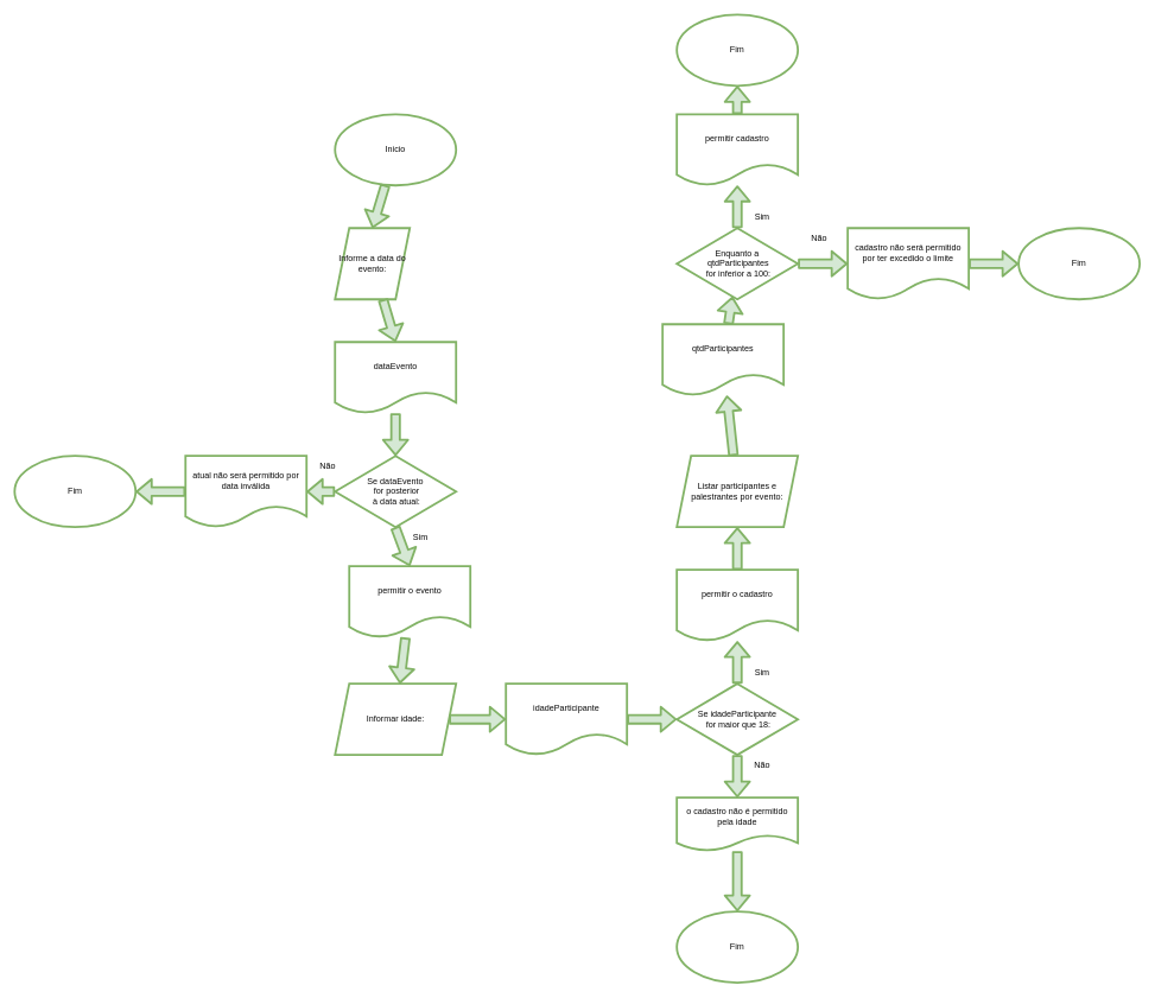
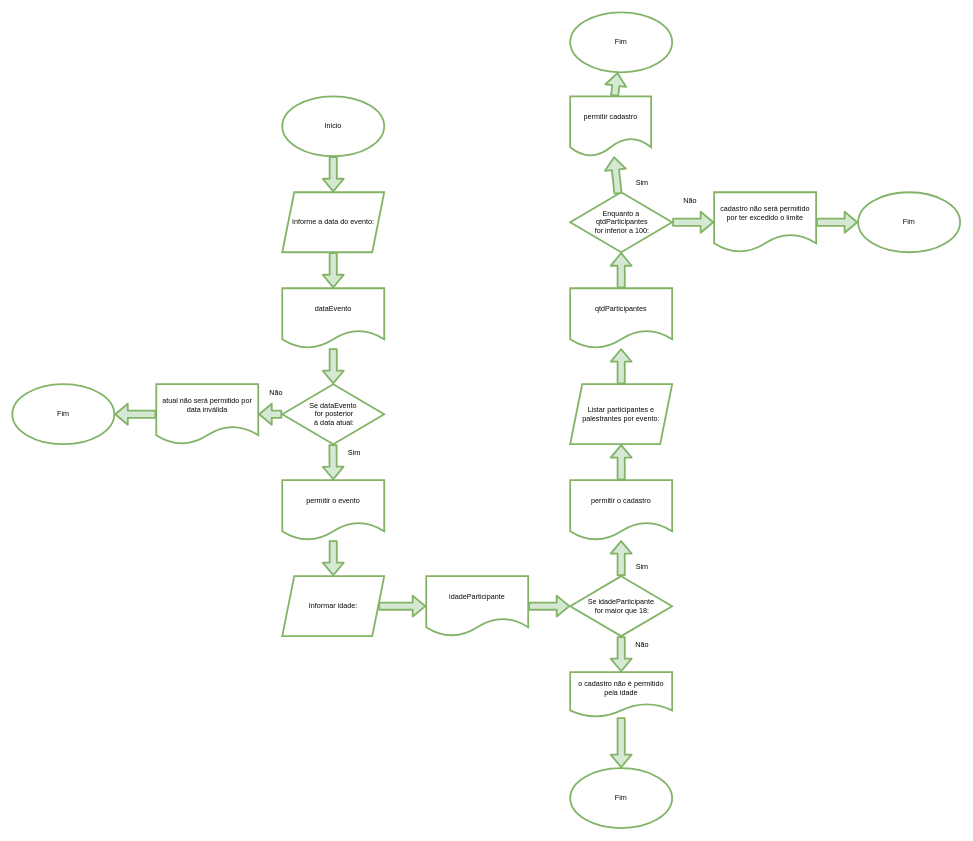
  <mxCell id="0" />
  <mxCell id="1" parent="0" />
  <mxCell id="2" value="Inicio" style="ellipse;whiteSpace=wrap;html=1;rounded=0;fillColor=default;strokeColor=#82b366;fontFamily=Helvetica;fontColor=#0A0A0A;labelBackgroundColor=none;labelBorderColor=none;gradientColor=#ffffff;strokeWidth=3;" parent="1" vertex="1"><mxGeometry x="470" y="160" width="170" height="100" as="geometry" /></mxCell>
- <mxCell id="3" value="Informe a data do evento:" style="shape=parallelogram;perimeter=parallelogramPerimeter;whiteSpace=wrap;html=1;fixedSize=1;rounded=0;fillColor=default;strokeColor=#82b366;fontFamily=Helvetica;fontColor=#0A0A0A;labelBackgroundColor=none;labelBorderColor=none;gradientColor=#ffffff;strokeWidth=3;" parent="1" vertex="1"><mxGeometry x="470" y="320" width="105" height="100" as="geometry" /></mxCell>
+ <mxCell id="3" value="Informe a data do evento:" style="shape=parallelogram;perimeter=parallelogramPerimeter;whiteSpace=wrap;html=1;fixedSize=1;rounded=0;fillColor=default;strokeColor=#82b366;fontFamily=Helvetica;fontColor=#0A0A0A;labelBackgroundColor=none;labelBorderColor=none;gradientColor=#ffffff;strokeWidth=3;" parent="1" vertex="1"><mxGeometry x="470" y="320" width="170" height="100" as="geometry" /></mxCell>
  <mxCell id="4" value="dataEvento" style="shape=document;whiteSpace=wrap;html=1;boundedLbl=1;rounded=0;fillColor=default;strokeColor=#82b366;fontFamily=Helvetica;fontColor=#0A0A0A;labelBackgroundColor=none;labelBorderColor=none;gradientColor=#ffffff;strokeWidth=3;" parent="1" vertex="1"><mxGeometry x="470" y="480" width="170" height="100" as="geometry" /></mxCell>
  <mxCell id="5" value="Se dataEvento&lt;br&gt;&amp;nbsp;for posterior&lt;br&gt;&amp;nbsp;à data atual:" style="rhombus;whiteSpace=wrap;html=1;rounded=0;fillColor=default;strokeColor=#82b366;fontFamily=Helvetica;fontColor=#0A0A0A;labelBackgroundColor=none;labelBorderColor=none;gradientColor=#ffffff;strokeWidth=3;" parent="1" vertex="1"><mxGeometry x="470" y="640" width="170" height="100" as="geometry" /></mxCell>
  <mxCell id="6" value="permitir o cadastro" style="shape=document;whiteSpace=wrap;html=1;boundedLbl=1;rounded=0;fillColor=default;strokeColor=#82b366;fontFamily=Helvetica;fontColor=#0A0A0A;labelBackgroundColor=none;labelBorderColor=none;gradientColor=#ffffff;strokeWidth=3;" parent="1" vertex="1"><mxGeometry x="950" y="800" width="170" height="100" as="geometry" /></mxCell>
- <mxCell id="7" value="permitir o evento" style="shape=document;whiteSpace=wrap;html=1;boundedLbl=1;rounded=0;fillColor=default;strokeColor=#82b366;fontFamily=Helvetica;fontColor=#0A0A0A;labelBackgroundColor=none;labelBorderColor=none;gradientColor=#ffffff;strokeWidth=3;" parent="1" vertex="1"><mxGeometry x="490" y="795" width="170" height="100" as="geometry" /></mxCell>
+ <mxCell id="7" value="permitir o evento" style="shape=document;whiteSpace=wrap;html=1;boundedLbl=1;rounded=0;fillColor=default;strokeColor=#82b366;fontFamily=Helvetica;fontColor=#0A0A0A;labelBackgroundColor=none;labelBorderColor=none;gradientColor=#ffffff;strokeWidth=3;" parent="1" vertex="1"><mxGeometry x="470" y="800" width="170" height="100" as="geometry" /></mxCell>
  <mxCell id="8" value="Informar idade:" style="shape=parallelogram;perimeter=parallelogramPerimeter;whiteSpace=wrap;html=1;fixedSize=1;rounded=0;fillColor=default;strokeColor=#82b366;fontFamily=Helvetica;fontColor=#0A0A0A;labelBackgroundColor=none;labelBorderColor=none;gradientColor=#ffffff;strokeWidth=3;" parent="1" vertex="1"><mxGeometry x="470" y="960" width="170" height="100" as="geometry" /></mxCell>
  <mxCell id="9" value="idadeParticipante" style="shape=document;whiteSpace=wrap;html=1;boundedLbl=1;rounded=0;fillColor=default;strokeColor=#82b366;fontFamily=Helvetica;fontColor=#0A0A0A;labelBackgroundColor=none;labelBorderColor=none;gradientColor=#ffffff;strokeWidth=3;" parent="1" vertex="1"><mxGeometry x="710" y="960" width="170" height="100" as="geometry" /></mxCell>
  <mxCell id="10" value="Se idadeParticipante&lt;br&gt;&amp;nbsp;for maior que 18:" style="rhombus;whiteSpace=wrap;html=1;rounded=0;spacing=2;fillColor=default;strokeColor=#82b366;fontFamily=Helvetica;fontColor=#0A0A0A;labelBackgroundColor=none;labelBorderColor=none;gradientColor=#ffffff;strokeWidth=3;" parent="1" vertex="1"><mxGeometry x="950" y="960" width="170" height="100" as="geometry" /></mxCell>
  <mxCell id="11" value="o cadastro não é permitido pela idade" style="shape=document;whiteSpace=wrap;html=1;boundedLbl=1;rounded=0;fillColor=default;strokeColor=#82b366;fontFamily=Helvetica;fontColor=#0A0A0A;labelBackgroundColor=none;labelBorderColor=none;gradientColor=#ffffff;strokeWidth=3;" parent="1" vertex="1"><mxGeometry x="950" y="1120" width="170" height="75" as="geometry" /></mxCell>
  <mxCell id="12" value="atual não será permitido por data inválida" style="shape=document;whiteSpace=wrap;html=1;boundedLbl=1;rounded=0;fillColor=default;strokeColor=#82b366;fontFamily=Helvetica;fontColor=#0A0A0A;labelBackgroundColor=none;labelBorderColor=none;gradientColor=#ffffff;strokeWidth=3;" parent="1" vertex="1"><mxGeometry x="260" y="640" width="170" height="100" as="geometry" /></mxCell>
  <mxCell id="13" value="Listar participantes e palestrantes por evento:" style="shape=parallelogram;perimeter=parallelogramPerimeter;whiteSpace=wrap;html=1;fixedSize=1;rounded=0;fillColor=default;strokeColor=#82b366;fontFamily=Helvetica;fontColor=#0A0A0A;labelBackgroundColor=none;labelBorderColor=none;gradientColor=#ffffff;strokeWidth=3;" parent="1" vertex="1"><mxGeometry x="950" y="640" width="170" height="100" as="geometry" /></mxCell>
- <mxCell id="14" value="qtdParticipantes" style="shape=document;whiteSpace=wrap;html=1;boundedLbl=1;rounded=0;fillColor=default;strokeColor=#82b366;fontFamily=Helvetica;fontColor=#0A0A0A;labelBackgroundColor=none;labelBorderColor=none;gradientColor=#ffffff;strokeWidth=3;" parent="1" vertex="1"><mxGeometry x="930" y="455" width="170" height="100" as="geometry" /></mxCell>
+ <mxCell id="14" value="qtdParticipantes" style="shape=document;whiteSpace=wrap;html=1;boundedLbl=1;rounded=0;fillColor=default;strokeColor=#82b366;fontFamily=Helvetica;fontColor=#0A0A0A;labelBackgroundColor=none;labelBorderColor=none;gradientColor=#ffffff;strokeWidth=3;" parent="1" vertex="1"><mxGeometry x="950" y="480" width="170" height="100" as="geometry" /></mxCell>
  <mxCell id="15" value="Enquanto a&lt;br&gt;&amp;nbsp;qtdParticipantes&lt;br&gt;&amp;nbsp;for inferior a 100:" style="rhombus;whiteSpace=wrap;html=1;rounded=0;fillColor=default;strokeColor=#82b366;fontFamily=Helvetica;fontColor=#0A0A0A;labelBackgroundColor=none;labelBorderColor=none;gradientColor=#ffffff;strokeWidth=3;" parent="1" vertex="1"><mxGeometry x="950" y="320" width="170" height="100" as="geometry" /></mxCell>
- <mxCell id="16" value="permitir cadastro" style="shape=document;whiteSpace=wrap;html=1;boundedLbl=1;rounded=0;fillColor=default;strokeColor=#82b366;fontFamily=Helvetica;fontColor=#0A0A0A;labelBackgroundColor=none;labelBorderColor=none;gradientColor=#ffffff;strokeWidth=3;" parent="1" vertex="1"><mxGeometry x="950" y="160" width="170" height="100" as="geometry" /></mxCell>
+ <mxCell id="16" value="permitir cadastro" style="shape=document;whiteSpace=wrap;html=1;boundedLbl=1;rounded=0;fillColor=default;strokeColor=#82b366;fontFamily=Helvetica;fontColor=#0A0A0A;labelBackgroundColor=none;labelBorderColor=none;gradientColor=#ffffff;strokeWidth=3;" parent="1" vertex="1"><mxGeometry x="950" y="160" width="135" height="100" as="geometry" /></mxCell>
  <mxCell id="17" value="cadastro não será permitido por ter excedido o limite" style="shape=document;whiteSpace=wrap;html=1;boundedLbl=1;rounded=0;fillColor=default;strokeColor=#82b366;fontFamily=Helvetica;fontColor=#0A0A0A;labelBackgroundColor=none;labelBorderColor=none;gradientColor=#ffffff;strokeWidth=3;" parent="1" vertex="1"><mxGeometry x="1190" y="320" width="170" height="100" as="geometry" /></mxCell>
  <mxCell id="18" value="Fim" style="ellipse;whiteSpace=wrap;html=1;rounded=0;fillColor=default;strokeColor=#82b366;fontFamily=Helvetica;fontColor=#0A0A0A;labelBackgroundColor=none;labelBorderColor=none;gradientColor=#ffffff;strokeWidth=3;" parent="1" vertex="1"><mxGeometry x="950" y="20" width="170" height="100" as="geometry" /></mxCell>
  <mxCell id="19" value="Fim" style="ellipse;whiteSpace=wrap;html=1;rounded=0;fillColor=default;strokeColor=#82b366;fontFamily=Helvetica;fontColor=#0A0A0A;labelBackgroundColor=none;labelBorderColor=none;gradientColor=#ffffff;strokeWidth=3;" parent="1" vertex="1"><mxGeometry x="1430" y="320" width="170" height="100" as="geometry" /></mxCell>
  <mxCell id="20" value="Fim" style="ellipse;whiteSpace=wrap;html=1;rounded=0;fillColor=default;strokeColor=#82b366;fontFamily=Helvetica;fontColor=#0A0A0A;labelBackgroundColor=none;labelBorderColor=none;gradientColor=#ffffff;strokeWidth=3;" parent="1" vertex="1"><mxGeometry x="20" y="640" width="170" height="100" as="geometry" /></mxCell>
  <mxCell id="21" value="Fim" style="ellipse;whiteSpace=wrap;html=1;rounded=0;fillColor=default;strokeColor=#82b366;fontColor=#0A0A0A;labelBackgroundColor=none;labelBorderColor=none;gradientColor=#ffffff;strokeWidth=3;" parent="1" vertex="1"><mxGeometry x="950" y="1280" width="170" height="100" as="geometry" /></mxCell>
  <mxCell id="22" value="" style="shape=flexArrow;endArrow=classic;html=1;entryX=0.5;entryY=0;entryDx=0;entryDy=0;fillColor=#d5e8d4;strokeColor=#82b366;fontFamily=Helvetica;fontColor=#0A0A0A;labelBackgroundColor=none;labelBorderColor=none;strokeWidth=3;" parent="1" source="2" target="3" edge="1"><mxGeometry width="50" height="50" relative="1" as="geometry"><mxPoint x="554.5" y="260" as="sourcePoint" /><mxPoint x="554.5" y="300" as="targetPoint" /></mxGeometry></mxCell>
  <mxCell id="23" value="" style="shape=flexArrow;endArrow=classic;html=1;entryX=0.5;entryY=0;entryDx=0;entryDy=0;fillColor=#d5e8d4;strokeColor=#82b366;fontFamily=Helvetica;fontColor=#0A0A0A;labelBackgroundColor=none;labelBorderColor=none;strokeWidth=3;" parent="1" source="3" target="4" edge="1"><mxGeometry width="50" height="50" relative="1" as="geometry"><mxPoint x="554.5" y="420" as="sourcePoint" /><mxPoint x="554.5" y="460" as="targetPoint" /></mxGeometry></mxCell>
  <mxCell id="24" value="" style="shape=flexArrow;endArrow=classic;html=1;fillColor=#d5e8d4;strokeColor=#82b366;fontFamily=Helvetica;fontColor=#0A0A0A;labelBackgroundColor=none;labelBorderColor=none;strokeWidth=3;" parent="1" source="4" target="5" edge="1"><mxGeometry width="50" height="50" relative="1" as="geometry"><mxPoint x="554.5" y="580" as="sourcePoint" /><mxPoint x="554.5" y="620" as="targetPoint" /></mxGeometry></mxCell>
  <mxCell id="25" value="" style="shape=flexArrow;endArrow=classic;html=1;entryX=0.5;entryY=0;entryDx=0;entryDy=0;fillColor=#d5e8d4;strokeColor=#82b366;fontFamily=Helvetica;fontColor=#0A0A0A;labelBackgroundColor=none;labelBorderColor=none;strokeWidth=3;" parent="1" target="7" edge="1"><mxGeometry width="50" height="50" relative="1" as="geometry"><mxPoint x="554.5" y="740" as="sourcePoint" /><mxPoint x="554.5" y="780" as="targetPoint" /></mxGeometry></mxCell>
  <mxCell id="26" value="" style="shape=flexArrow;endArrow=classic;html=1;entryX=1;entryY=0.5;entryDx=0;entryDy=0;fillColor=#d5e8d4;strokeColor=#82b366;fontFamily=Helvetica;fontColor=#0A0A0A;labelBackgroundColor=none;labelBorderColor=none;strokeWidth=3;" parent="1" source="5" target="12" edge="1"><mxGeometry width="50" height="50" relative="1" as="geometry"><mxPoint x="470" y="690" as="sourcePoint" /><mxPoint x="469" y="730" as="targetPoint" /></mxGeometry></mxCell>
  <mxCell id="27" value="" style="shape=flexArrow;endArrow=classic;html=1;fillColor=#d5e8d4;strokeColor=#82b366;fontFamily=Helvetica;fontColor=#0A0A0A;labelBackgroundColor=none;labelBorderColor=none;strokeWidth=3;" parent="1" source="12" target="20" edge="1"><mxGeometry width="50" height="50" relative="1" as="geometry"><mxPoint x="250" y="680" as="sourcePoint" /><mxPoint x="210" y="680" as="targetPoint" /></mxGeometry></mxCell>
  <mxCell id="28" value="" style="shape=flexArrow;endArrow=classic;html=1;fillColor=#d5e8d4;strokeColor=#82b366;fontFamily=Helvetica;fontColor=#0A0A0A;labelBackgroundColor=none;labelBorderColor=none;strokeWidth=3;" parent="1" source="7" target="8" edge="1"><mxGeometry width="50" height="50" relative="1" as="geometry"><mxPoint x="554.5" y="890" as="sourcePoint" /><mxPoint x="555" y="950" as="targetPoint" /></mxGeometry></mxCell>
  <mxCell id="29" value="" style="shape=flexArrow;endArrow=classic;html=1;fillColor=#d5e8d4;strokeColor=#82b366;fontFamily=Helvetica;fontColor=#0A0A0A;labelBackgroundColor=none;labelBorderColor=none;strokeWidth=3;" parent="1" source="8" target="9" edge="1"><mxGeometry width="50" height="50" relative="1" as="geometry"><mxPoint x="660" y="1000" as="sourcePoint" /><mxPoint x="660" y="1060" as="targetPoint" /></mxGeometry></mxCell>
  <mxCell id="30" value="" style="shape=flexArrow;endArrow=classic;html=1;fillColor=#d5e8d4;strokeColor=#82b366;fontFamily=Helvetica;fontColor=#0A0A0A;labelBackgroundColor=none;labelBorderColor=none;strokeWidth=3;" parent="1" source="9" target="10" edge="1"><mxGeometry width="50" height="50" relative="1" as="geometry"><mxPoint x="890" y="1060" as="sourcePoint" /><mxPoint x="970" y="1060" as="targetPoint" /></mxGeometry></mxCell>
  <mxCell id="31" value="" style="shape=flexArrow;endArrow=classic;html=1;fillColor=#d5e8d4;strokeColor=#82b366;fontFamily=Helvetica;fontColor=#0A0A0A;labelBackgroundColor=none;labelBorderColor=none;strokeWidth=3;" parent="1" source="10" target="11" edge="1"><mxGeometry width="50" height="50" relative="1" as="geometry"><mxPoint x="890" y="1020" as="sourcePoint" /><mxPoint x="960" y="1020" as="targetPoint" /></mxGeometry></mxCell>
  <mxCell id="32" value="" style="shape=flexArrow;endArrow=classic;html=1;fillColor=#d5e8d4;strokeColor=#82b366;fontFamily=Helvetica;fontColor=#0A0A0A;labelBackgroundColor=none;labelBorderColor=none;strokeWidth=3;" parent="1" source="10" target="6" edge="1"><mxGeometry width="50" height="50" relative="1" as="geometry"><mxPoint x="990" y="920" as="sourcePoint" /><mxPoint x="1060" y="920" as="targetPoint" /></mxGeometry></mxCell>
  <mxCell id="33" value="" style="shape=flexArrow;endArrow=classic;html=1;fillColor=#d5e8d4;strokeColor=#82b366;fontFamily=Helvetica;fontColor=#0A0A0A;labelBackgroundColor=none;labelBorderColor=none;strokeWidth=3;" parent="1" source="6" target="13" edge="1"><mxGeometry width="50" height="50" relative="1" as="geometry"><mxPoint x="1030" y="800" as="sourcePoint" /><mxPoint x="1030" y="740" as="targetPoint" /></mxGeometry></mxCell>
  <mxCell id="34" value="" style="shape=flexArrow;endArrow=classic;html=1;fillColor=#d5e8d4;strokeColor=#82b366;fontFamily=Helvetica;fontColor=#0A0A0A;labelBackgroundColor=none;labelBorderColor=none;strokeWidth=3;" parent="1" source="13" target="14" edge="1"><mxGeometry width="50" height="50" relative="1" as="geometry"><mxPoint x="1055" y="980" as="sourcePoint" /><mxPoint x="1055" y="920" as="targetPoint" /></mxGeometry></mxCell>
  <mxCell id="35" value="" style="shape=flexArrow;endArrow=classic;html=1;fillColor=#d5e8d4;strokeColor=#82b366;fontFamily=Helvetica;fontColor=#0A0A0A;labelBackgroundColor=none;labelBorderColor=none;strokeWidth=3;" parent="1" source="14" target="15" edge="1"><mxGeometry width="50" height="50" relative="1" as="geometry"><mxPoint x="1045" y="650" as="sourcePoint" /><mxPoint x="1045" y="590" as="targetPoint" /></mxGeometry></mxCell>
  <mxCell id="36" value="" style="shape=flexArrow;endArrow=classic;html=1;fillColor=#d5e8d4;strokeColor=#82b366;fontFamily=Helvetica;fontColor=#0A0A0A;labelBackgroundColor=none;labelBorderColor=none;strokeWidth=3;" parent="1" source="15" target="17" edge="1"><mxGeometry width="50" height="50" relative="1" as="geometry"><mxPoint x="1055" y="660" as="sourcePoint" /><mxPoint x="1055" y="600" as="targetPoint" /></mxGeometry></mxCell>
  <mxCell id="37" value="" style="shape=flexArrow;endArrow=classic;html=1;fillColor=#d5e8d4;strokeColor=#82b366;fontFamily=Helvetica;fontColor=#0A0A0A;labelBackgroundColor=none;labelBorderColor=none;strokeWidth=3;" parent="1" source="17" target="19" edge="1"><mxGeometry width="50" height="50" relative="1" as="geometry"><mxPoint x="1130" y="380" as="sourcePoint" /><mxPoint x="1200" y="380" as="targetPoint" /></mxGeometry></mxCell>
  <mxCell id="38" value="" style="shape=flexArrow;endArrow=classic;html=1;fillColor=#d5e8d4;strokeColor=#82b366;fontFamily=Helvetica;fontColor=#0A0A0A;labelBackgroundColor=none;labelBorderColor=none;strokeWidth=3;" parent="1" source="15" target="16" edge="1"><mxGeometry width="50" height="50" relative="1" as="geometry"><mxPoint x="1045" y="490" as="sourcePoint" /><mxPoint x="1045" y="430" as="targetPoint" /></mxGeometry></mxCell>
  <mxCell id="39" value="" style="shape=flexArrow;endArrow=classic;html=1;fillColor=#d5e8d4;strokeColor=#82b366;fontFamily=Helvetica;fontColor=#0A0A0A;labelBackgroundColor=none;labelBorderColor=none;strokeWidth=3;" parent="1" source="16" target="18" edge="1"><mxGeometry width="50" height="50" relative="1" as="geometry"><mxPoint x="1055" y="500" as="sourcePoint" /><mxPoint x="1055" y="440" as="targetPoint" /></mxGeometry></mxCell>
  <mxCell id="40" value="" style="shape=flexArrow;endArrow=classic;html=1;fillColor=#d5e8d4;strokeColor=#82b366;fontFamily=Helvetica;fontColor=#0A0A0A;labelBackgroundColor=none;labelBorderColor=none;strokeWidth=3;" parent="1" source="11" target="21" edge="1"><mxGeometry width="50" height="50" relative="1" as="geometry"><mxPoint x="1045" y="1070" as="sourcePoint" /><mxPoint x="1045" y="1130" as="targetPoint" /></mxGeometry></mxCell>
  <mxCell id="41" value="Não" style="text;html=1;strokeColor=none;fillColor=none;align=center;verticalAlign=middle;whiteSpace=wrap;rounded=0;" vertex="1" parent="1"><mxGeometry x="430" y="640" width="60" height="30" as="geometry" /></mxCell>
  <mxCell id="42" value="Sim" style="text;html=1;strokeColor=none;fillColor=none;align=center;verticalAlign=middle;whiteSpace=wrap;rounded=0;" vertex="1" parent="1"><mxGeometry x="560" y="740" width="60" height="30" as="geometry" /></mxCell>
  <mxCell id="43" value="Não" style="text;html=1;strokeColor=none;fillColor=none;align=center;verticalAlign=middle;whiteSpace=wrap;rounded=0;" vertex="1" parent="1"><mxGeometry x="1040" y="1060" width="60" height="30" as="geometry" /></mxCell>
  <mxCell id="44" value="Não" style="text;html=1;strokeColor=none;fillColor=none;align=center;verticalAlign=middle;whiteSpace=wrap;rounded=0;" vertex="1" parent="1"><mxGeometry x="1120" y="320" width="60" height="30" as="geometry" /></mxCell>
  <mxCell id="45" value="Sim" style="text;html=1;strokeColor=none;fillColor=none;align=center;verticalAlign=middle;whiteSpace=wrap;rounded=0;" vertex="1" parent="1"><mxGeometry x="1040" y="290" width="60" height="30" as="geometry" /></mxCell>
  <mxCell id="46" value="Sim" style="text;html=1;strokeColor=none;fillColor=none;align=center;verticalAlign=middle;whiteSpace=wrap;rounded=0;" vertex="1" parent="1"><mxGeometry x="1040" y="930" width="60" height="30" as="geometry" /></mxCell>
